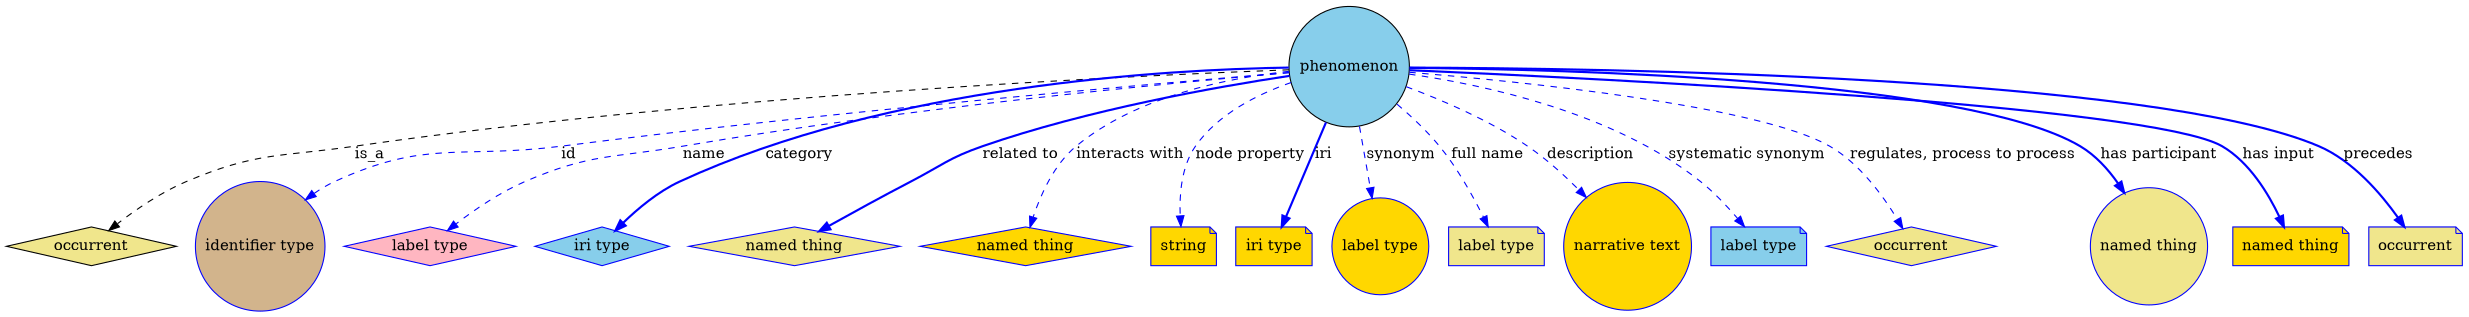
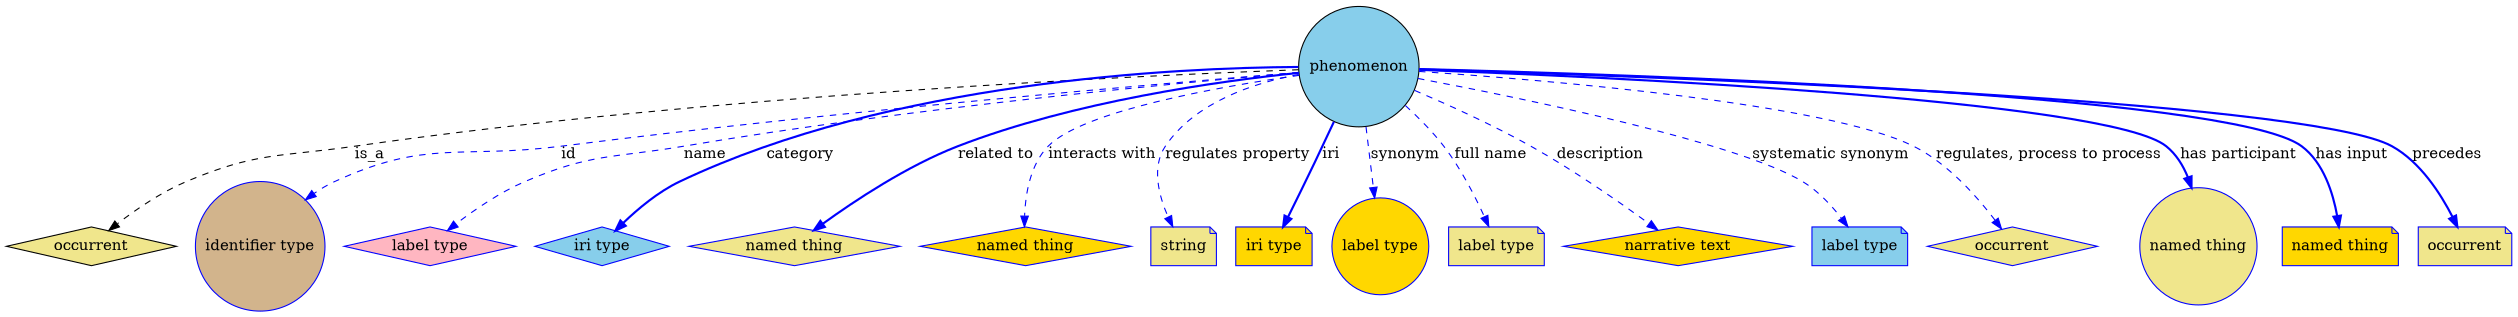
  digraph {
    node [fillcolor=khaki shape=diamond style=filled color=blue]
    edge [style=dashed color=blue]
    n1 [fillcolor=skyblue height=0.5 label=phenomenon shape=circle width=1.5497 color=""]
    occurrent [height=0.5 width=1.2082 color=""]
    n3 [fillcolor=tan height=0.5 label="identifier type" shape=circle width=1.652]
    n4 [fillcolor=lightpink height=0.5 label="label type" width=1.2425]
    n5 [fillcolor=skyblue height=0.5 label="iri type" width=0.9834]
    n6 [height=0.5 label="named thing" width=1.5019]
    n7 [fillcolor=gold height=0.5 label="named thing" width=1.5019]
-   n8 [fillcolor=gold height=0.5 label=string shape=note width=0.8403]
+   n8 [height=0.5 label=string shape=note width=0.8403]
    n9 [fillcolor=gold height=0.5 label="iri type" shape=note width=0.9834]
    n10 [fillcolor=gold height=0.5 label="label type" shape=circle width=1.2425]
    n11 [height=0.5 label="label type" shape=note width=1.2425]
-   n12 [fillcolor=gold height=0.5 label="narrative text" shape=circle width=1.5834]
+   n12 [fillcolor=gold height=0.5 label="narrative text" width=1.5834]
    n13 [fillcolor=skyblue height=0.5 label="label type" shape=note width=1.2425]
    n14 [height=0.5 label=occurrent width=1.2082]
    n15 [height=0.5 label="named thing" shape=circle width=1.5019]
    n16 [fillcolor=gold height=0.5 label="named thing" shape=note width=1.5019]
    n17 [height=0.5 label=occurrent shape=note width=1.2082]
    n1 -> occurrent [label=is_a color=""]
    n1 -> n3 [label=id]
    n1 -> n4 [label=name]
    n1 -> n5 [label=category style=bold]
    n1 -> n6 [label="related to" style=bold]
    n1 -> n7 [label="interacts with"]
-   n1 -> n8 [label="node property"]
+   n1 -> n8 [label="regulates property"]
    n1 -> n9 [label=iri style=bold]
    n1 -> n10 [label=synonym]
    n1 -> n11 [label="full name"]
    n1 -> n12 [label=description]
    n1 -> n13 [label="systematic synonym"]
    n1 -> n14 [label="regulates, process to process"]
    n1 -> n15 [label="has participant" style=bold]
    n1 -> n16 [label="has input" style=bold]
    n1 -> n17 [label=precedes style=bold]
  }
